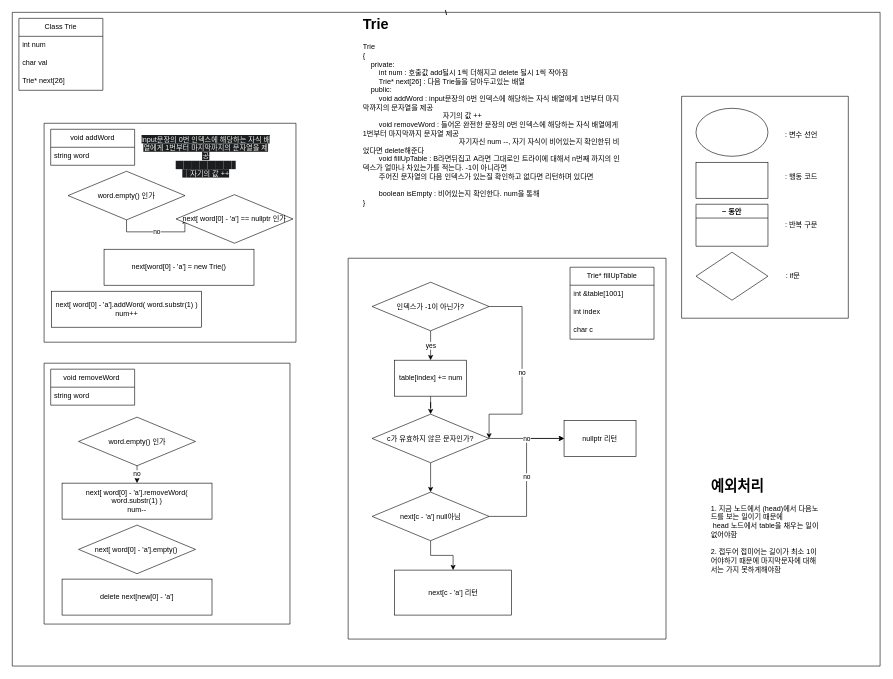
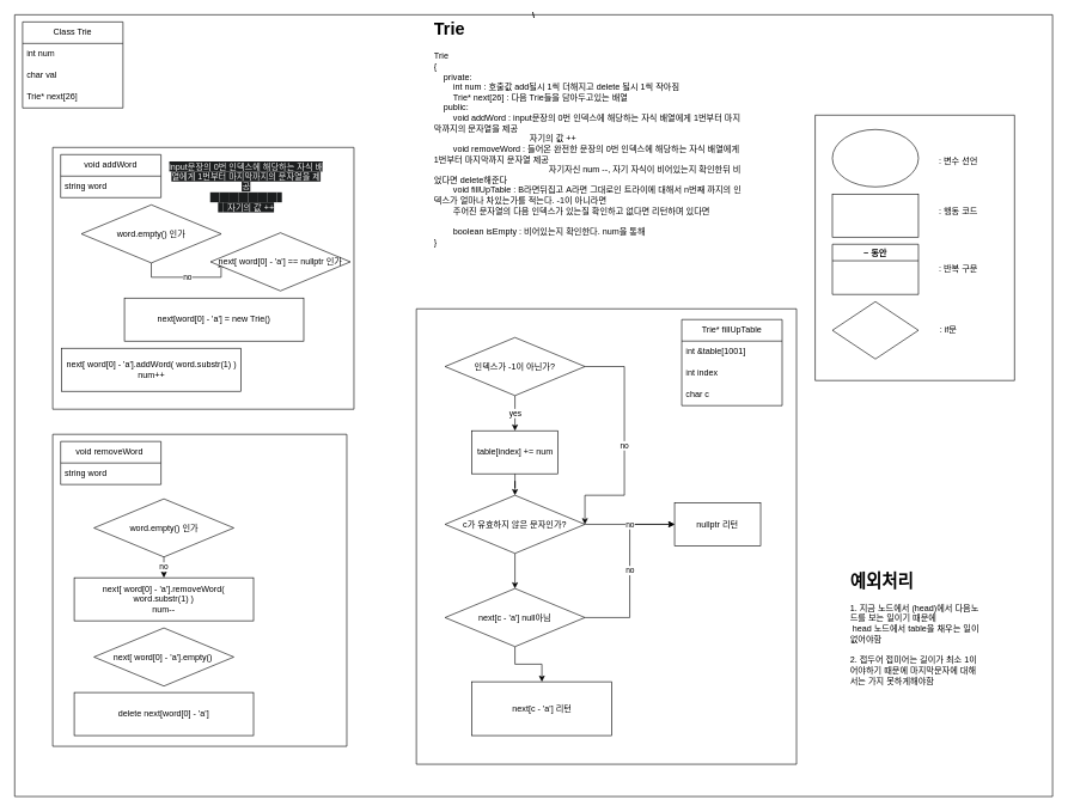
  <mxCell id="0" />
  <mxCell id="1" parent="0" />
  <mxCell id="2" value="\" style="swimlane;startSize=0;" parent="1" vertex="1"><mxGeometry x="20" y="20" width="1447" height="1090" as="geometry" /></mxCell>
  <mxCell id="3" value="Class Trie" style="swimlane;fontStyle=0;childLayout=stackLayout;horizontal=1;startSize=30;horizontalStack=0;resizeParent=1;resizeParentMax=0;resizeLast=0;collapsible=1;marginBottom=0;whiteSpace=wrap;html=1;" parent="2" vertex="1"><mxGeometry x="11" y="10" width="140" height="120" as="geometry" /></mxCell>
  <mxCell id="4" value="int num" style="text;strokeColor=none;fillColor=none;align=left;verticalAlign=middle;spacingLeft=4;spacingRight=4;overflow=hidden;points=[[0,0.5],[1,0.5]];portConstraint=eastwest;rotatable=0;whiteSpace=wrap;html=1;" parent="3" vertex="1"><mxGeometry y="30" width="140" height="30" as="geometry" /></mxCell>
  <mxCell id="5" value="char val" style="text;strokeColor=none;fillColor=none;align=left;verticalAlign=middle;spacingLeft=4;spacingRight=4;overflow=hidden;points=[[0,0.5],[1,0.5]];portConstraint=eastwest;rotatable=0;whiteSpace=wrap;html=1;" parent="3" vertex="1"><mxGeometry y="60" width="140" height="30" as="geometry" /></mxCell>
  <mxCell id="6" value="Trie* next[26]" style="text;strokeColor=none;fillColor=none;align=left;verticalAlign=middle;spacingLeft=4;spacingRight=4;overflow=hidden;points=[[0,0.5],[1,0.5]];portConstraint=eastwest;rotatable=0;whiteSpace=wrap;html=1;" parent="3" vertex="1"><mxGeometry y="90" width="140" height="30" as="geometry" /></mxCell>
  <mxCell id="7" value="" style="swimlane;startSize=0;" parent="2" vertex="1"><mxGeometry x="53" y="185" width="420" height="365" as="geometry" /></mxCell>
  <mxCell id="8" value="void addWord" style="swimlane;fontStyle=0;childLayout=stackLayout;horizontal=1;startSize=30;horizontalStack=0;resizeParent=1;resizeParentMax=0;resizeLast=0;collapsible=1;marginBottom=0;whiteSpace=wrap;html=1;" parent="7" vertex="1"><mxGeometry x="11" y="10" width="140" height="60" as="geometry" /></mxCell>
  <mxCell id="9" value="string word" style="text;strokeColor=none;fillColor=none;align=left;verticalAlign=middle;spacingLeft=4;spacingRight=4;overflow=hidden;points=[[0,0.5],[1,0.5]];portConstraint=eastwest;rotatable=0;whiteSpace=wrap;html=1;" parent="8" vertex="1"><mxGeometry y="30" width="140" height="30" as="geometry" /></mxCell>
  <mxCell id="10" value="next[ word[0] - 'a'].addWord( word.substr(1) )&lt;br&gt;num++" style="rounded=0;whiteSpace=wrap;html=1;" parent="7" vertex="1"><mxGeometry x="12.5" y="280" width="250" height="60" as="geometry" /></mxCell>
  <mxCell id="11" value="no" style="edgeStyle=orthogonalEdgeStyle;rounded=0;orthogonalLoop=1;jettySize=auto;html=1;entryX=0.076;entryY=0.491;entryDx=0;entryDy=0;entryPerimeter=0;" parent="7" source="12" target="15" edge="1"><mxGeometry relative="1" as="geometry" /></mxCell>
  <mxCell id="12" value="word.empty() 인가" style="rhombus;whiteSpace=wrap;html=1;" parent="7" vertex="1"><mxGeometry x="40" y="80" width="195" height="81" as="geometry" /></mxCell>
  <mxCell id="13" value="&lt;br&gt;&lt;span style=&quot;color: rgb(240, 240, 240); font-family: Helvetica; font-size: 12px; font-style: normal; font-variant-ligatures: normal; font-variant-caps: normal; font-weight: 400; letter-spacing: normal; orphans: 2; text-align: center; text-indent: 0px; text-transform: none; widows: 2; word-spacing: 0px; -webkit-text-stroke-width: 0px; background-color: rgb(27, 29, 30); text-decoration-thickness: initial; text-decoration-style: initial; text-decoration-color: initial; float: none; display: inline !important;&quot;&gt;input문장의 0번 인덱스에 해당하는 자식 배열에게 1번부터 마지막까지의 문자열을 제공&lt;/span&gt;&lt;br style=&quot;border-color: rgb(0, 0, 0); color: rgb(240, 240, 240); font-family: Helvetica; font-size: 12px; font-style: normal; font-variant-ligatures: normal; font-variant-caps: normal; font-weight: 400; letter-spacing: normal; orphans: 2; text-indent: 0px; text-transform: none; widows: 2; word-spacing: 0px; -webkit-text-stroke-width: 0px; background-color: rgb(27, 29, 30); text-decoration-thickness: initial; text-decoration-style: initial; text-decoration-color: initial; text-align: left;&quot;&gt;&lt;span style=&quot;border-color: rgb(0, 0, 0); color: rgb(240, 240, 240); font-family: Helvetica; font-size: 12px; font-style: normal; font-variant-ligatures: normal; font-variant-caps: normal; font-weight: 400; letter-spacing: normal; orphans: 2; text-indent: 0px; text-transform: none; widows: 2; word-spacing: 0px; -webkit-text-stroke-width: 0px; background-color: rgb(27, 29, 30); text-decoration-thickness: initial; text-decoration-style: initial; text-decoration-color: initial; text-align: left;&quot;&gt;&amp;nbsp;&amp;nbsp;&amp;nbsp;&amp;nbsp;&lt;/span&gt;&lt;span style=&quot;border-color: rgb(0, 0, 0); color: rgb(240, 240, 240); font-family: Helvetica; font-size: 12px; font-style: normal; font-variant-ligatures: normal; font-variant-caps: normal; font-weight: 400; letter-spacing: normal; orphans: 2; text-indent: 0px; text-transform: none; widows: 2; word-spacing: 0px; -webkit-text-stroke-width: 0px; background-color: rgb(27, 29, 30); text-decoration-thickness: initial; text-decoration-style: initial; text-decoration-color: initial; text-align: left;&quot;&gt;&amp;nbsp;&amp;nbsp;&amp;nbsp;&amp;nbsp;&lt;/span&gt;&lt;span style=&quot;border-color: rgb(0, 0, 0); color: rgb(240, 240, 240); font-family: Helvetica; font-size: 12px; font-style: normal; font-variant-ligatures: normal; font-variant-caps: normal; font-weight: 400; letter-spacing: normal; orphans: 2; text-indent: 0px; text-transform: none; widows: 2; word-spacing: 0px; -webkit-text-stroke-width: 0px; background-color: rgb(27, 29, 30); text-decoration-thickness: initial; text-decoration-style: initial; text-decoration-color: initial; text-align: left;&quot;&gt;&amp;nbsp;&amp;nbsp;&amp;nbsp;&amp;nbsp;&lt;/span&gt;&lt;span style=&quot;border-color: rgb(0, 0, 0); color: rgb(240, 240, 240); font-family: Helvetica; font-size: 12px; font-style: normal; font-variant-ligatures: normal; font-variant-caps: normal; font-weight: 400; letter-spacing: normal; orphans: 2; text-indent: 0px; text-transform: none; widows: 2; word-spacing: 0px; -webkit-text-stroke-width: 0px; background-color: rgb(27, 29, 30); text-decoration-thickness: initial; text-decoration-style: initial; text-decoration-color: initial; text-align: left;&quot;&gt;&amp;nbsp;&amp;nbsp;&amp;nbsp;&amp;nbsp;&lt;/span&gt;&lt;span style=&quot;border-color: rgb(0, 0, 0); color: rgb(240, 240, 240); font-family: Helvetica; font-size: 12px; font-style: normal; font-variant-ligatures: normal; font-variant-caps: normal; font-weight: 400; letter-spacing: normal; orphans: 2; text-indent: 0px; text-transform: none; widows: 2; word-spacing: 0px; -webkit-text-stroke-width: 0px; background-color: rgb(27, 29, 30); text-decoration-thickness: initial; text-decoration-style: initial; text-decoration-color: initial; text-align: left;&quot;&gt;&amp;nbsp;&amp;nbsp;&amp;nbsp;&amp;nbsp;&lt;/span&gt;&lt;span style=&quot;border-color: rgb(0, 0, 0); color: rgb(240, 240, 240); font-family: Helvetica; font-size: 12px; font-style: normal; font-variant-ligatures: normal; font-variant-caps: normal; font-weight: 400; letter-spacing: normal; orphans: 2; text-indent: 0px; text-transform: none; widows: 2; word-spacing: 0px; -webkit-text-stroke-width: 0px; background-color: rgb(27, 29, 30); text-decoration-thickness: initial; text-decoration-style: initial; text-decoration-color: initial; text-align: left;&quot;&gt;&amp;nbsp;&amp;nbsp;&amp;nbsp;&amp;nbsp;&lt;/span&gt;&lt;span style=&quot;border-color: rgb(0, 0, 0); color: rgb(240, 240, 240); font-family: Helvetica; font-size: 12px; font-style: normal; font-variant-ligatures: normal; font-variant-caps: normal; font-weight: 400; letter-spacing: normal; orphans: 2; text-indent: 0px; text-transform: none; widows: 2; word-spacing: 0px; -webkit-text-stroke-width: 0px; background-color: rgb(27, 29, 30); text-decoration-thickness: initial; text-decoration-style: initial; text-decoration-color: initial; text-align: left;&quot;&gt;&amp;nbsp;&amp;nbsp;&amp;nbsp;&amp;nbsp;&lt;/span&gt;&lt;span style=&quot;border-color: rgb(0, 0, 0); color: rgb(240, 240, 240); font-family: Helvetica; font-size: 12px; font-style: normal; font-variant-ligatures: normal; font-variant-caps: normal; font-weight: 400; letter-spacing: normal; orphans: 2; text-indent: 0px; text-transform: none; widows: 2; word-spacing: 0px; -webkit-text-stroke-width: 0px; background-color: rgb(27, 29, 30); text-decoration-thickness: initial; text-decoration-style: initial; text-decoration-color: initial; text-align: left;&quot;&gt;&amp;nbsp;&amp;nbsp;&lt;br&gt;&amp;nbsp;&amp;nbsp;&lt;/span&gt;&lt;span style=&quot;border-color: rgb(0, 0, 0); color: rgb(240, 240, 240); font-family: Helvetica; font-size: 12px; font-style: normal; font-variant-ligatures: normal; font-variant-caps: normal; font-weight: 400; letter-spacing: normal; orphans: 2; text-indent: 0px; text-transform: none; widows: 2; word-spacing: 0px; -webkit-text-stroke-width: 0px; background-color: rgb(27, 29, 30); text-decoration-thickness: initial; text-decoration-style: initial; text-decoration-color: initial; text-align: left;&quot;&gt;&amp;nbsp;&amp;nbsp;&lt;/span&gt;&lt;span style=&quot;border-color: rgb(0, 0, 0); color: rgb(240, 240, 240); font-family: Helvetica; font-size: 12px; font-style: normal; font-variant-ligatures: normal; font-variant-caps: normal; font-weight: 400; letter-spacing: normal; orphans: 2; text-indent: 0px; text-transform: none; widows: 2; word-spacing: 0px; -webkit-text-stroke-width: 0px; background-color: rgb(27, 29, 30); text-decoration-thickness: initial; text-decoration-style: initial; text-decoration-color: initial; text-align: left;&quot;&gt;자기의 값 ++&lt;/span&gt;&lt;div&gt;&lt;br/&gt;&lt;/div&gt;" style="text;html=1;align=center;verticalAlign=middle;whiteSpace=wrap;rounded=0;" parent="7" vertex="1"><mxGeometry x="160" y="40" width="220" height="30" as="geometry" /></mxCell>
  <mxCell id="14" value="next[word[0] - 'a'] = new Trie()" style="rounded=0;whiteSpace=wrap;html=1;" parent="7" vertex="1"><mxGeometry x="100" y="210" width="250" height="60" as="geometry" /></mxCell>
  <mxCell id="15" value="next[ word[0] - 'a'] == nullptr 인가" style="rhombus;whiteSpace=wrap;html=1;" parent="7" vertex="1"><mxGeometry x="220" y="119" width="195" height="81" as="geometry" /></mxCell>
  <mxCell id="16" value="" style="swimlane;startSize=0;" parent="2" vertex="1"><mxGeometry x="53" y="585" width="410" height="435" as="geometry" /></mxCell>
  <mxCell id="17" value="void&amp;nbsp;removeWord&amp;nbsp;" style="swimlane;fontStyle=0;childLayout=stackLayout;horizontal=1;startSize=30;horizontalStack=0;resizeParent=1;resizeParentMax=0;resizeLast=0;collapsible=1;marginBottom=0;whiteSpace=wrap;html=1;" parent="16" vertex="1"><mxGeometry x="11" y="10" width="140" height="60" as="geometry" /></mxCell>
  <mxCell id="18" value="string word" style="text;strokeColor=none;fillColor=none;align=left;verticalAlign=middle;spacingLeft=4;spacingRight=4;overflow=hidden;points=[[0,0.5],[1,0.5]];portConstraint=eastwest;rotatable=0;whiteSpace=wrap;html=1;" parent="17" vertex="1"><mxGeometry y="30" width="140" height="30" as="geometry" /></mxCell>
  <mxCell id="19" value="word.empty() 인가" style="rhombus;whiteSpace=wrap;html=1;" parent="16" vertex="1"><mxGeometry x="57.5" y="90" width="195" height="81" as="geometry" /></mxCell>
  <mxCell id="20" value="next[ word[0] - 'a'].removeWord( word.substr(1) )&lt;br&gt;num--" style="rounded=0;whiteSpace=wrap;html=1;" parent="16" vertex="1"><mxGeometry x="30" y="200" width="250" height="60" as="geometry" /></mxCell>
  <mxCell id="21" value="no" style="edgeStyle=orthogonalEdgeStyle;rounded=0;orthogonalLoop=1;jettySize=auto;html=1;exitX=0.5;exitY=1;exitDx=0;exitDy=0;" parent="16" source="19" target="20" edge="1"><mxGeometry relative="1" as="geometry"><mxPoint x="190" y="10" as="sourcePoint" /><mxPoint x="190" y="59" as="targetPoint" /></mxGeometry></mxCell>
  <mxCell id="22" value="next[ word[0] - 'a'].empty()&amp;nbsp;" style="rhombus;whiteSpace=wrap;html=1;" parent="16" vertex="1"><mxGeometry x="57.5" y="270" width="195" height="81" as="geometry" /></mxCell>
- <mxCell id="23" value="delete next[new[0] - 'a']" style="rounded=0;whiteSpace=wrap;html=1;" parent="16" vertex="1"><mxGeometry x="30" y="360" width="250" height="60" as="geometry" /></mxCell>
+ <mxCell id="23" value="delete next[word[0] - 'a']" style="rounded=0;whiteSpace=wrap;html=1;" parent="16" vertex="1"><mxGeometry x="30" y="360" width="250" height="60" as="geometry" /></mxCell>
  <mxCell id="24" value="" style="swimlane;startSize=0;" parent="2" vertex="1"><mxGeometry x="560" y="410" width="530" height="635" as="geometry" /></mxCell>
  <mxCell id="25" value="Trie* fillUpTable" style="swimlane;fontStyle=0;childLayout=stackLayout;horizontal=1;startSize=30;horizontalStack=0;resizeParent=1;resizeParentMax=0;resizeLast=0;collapsible=1;marginBottom=0;whiteSpace=wrap;html=1;" parent="24" vertex="1"><mxGeometry x="370" y="15" width="140" height="120" as="geometry" /></mxCell>
  <mxCell id="26" value="int &amp;amp;table[1001]" style="text;strokeColor=none;fillColor=none;align=left;verticalAlign=middle;spacingLeft=4;spacingRight=4;overflow=hidden;points=[[0,0.5],[1,0.5]];portConstraint=eastwest;rotatable=0;whiteSpace=wrap;html=1;" parent="25" vertex="1"><mxGeometry y="30" width="140" height="30" as="geometry" /></mxCell>
  <mxCell id="27" value="int index" style="text;strokeColor=none;fillColor=none;align=left;verticalAlign=middle;spacingLeft=4;spacingRight=4;overflow=hidden;points=[[0,0.5],[1,0.5]];portConstraint=eastwest;rotatable=0;whiteSpace=wrap;html=1;" parent="25" vertex="1"><mxGeometry y="60" width="140" height="30" as="geometry" /></mxCell>
  <mxCell id="28" value="char c" style="text;strokeColor=none;fillColor=none;align=left;verticalAlign=middle;spacingLeft=4;spacingRight=4;overflow=hidden;points=[[0,0.5],[1,0.5]];portConstraint=eastwest;rotatable=0;whiteSpace=wrap;html=1;" parent="25" vertex="1"><mxGeometry y="90" width="140" height="30" as="geometry" /></mxCell>
  <mxCell id="29" value="no" style="edgeStyle=orthogonalEdgeStyle;rounded=0;orthogonalLoop=1;jettySize=auto;html=1;entryX=1;entryY=0.5;entryDx=0;entryDy=0;" parent="24" source="31" target="39" edge="1"><mxGeometry relative="1" as="geometry"><mxPoint x="263" y="180.519" as="targetPoint" /><Array as="points"><mxPoint x="290" y="81" /><mxPoint x="290" y="260" /><mxPoint x="235" y="260" /></Array></mxGeometry></mxCell>
  <mxCell id="30" value="yes" style="edgeStyle=orthogonalEdgeStyle;rounded=0;orthogonalLoop=1;jettySize=auto;html=1;entryX=0.5;entryY=0;entryDx=0;entryDy=0;" parent="24" source="31" target="41" edge="1"><mxGeometry relative="1" as="geometry" /></mxCell>
  <mxCell id="31" value="인덱스가 -1이 아닌가?" style="rhombus;whiteSpace=wrap;html=1;" parent="24" vertex="1"><mxGeometry x="40" y="40" width="195" height="81" as="geometry" /></mxCell>
  <mxCell id="32" value="no" style="edgeStyle=orthogonalEdgeStyle;rounded=0;orthogonalLoop=1;jettySize=auto;html=1;entryX=0;entryY=0.5;entryDx=0;entryDy=0;" parent="24" source="34" target="35" edge="1"><mxGeometry relative="1" as="geometry" /></mxCell>
  <mxCell id="33" value="" style="edgeStyle=orthogonalEdgeStyle;rounded=0;orthogonalLoop=1;jettySize=auto;html=1;" parent="24" source="34" target="36" edge="1"><mxGeometry relative="1" as="geometry" /></mxCell>
  <mxCell id="34" value="next[c - 'a'] null아님" style="rhombus;whiteSpace=wrap;html=1;" parent="24" vertex="1"><mxGeometry x="40" y="390" width="195" height="81" as="geometry" /></mxCell>
  <mxCell id="35" value="nullptr 리턴" style="rounded=0;whiteSpace=wrap;html=1;" parent="24" vertex="1"><mxGeometry x="360" y="270.5" width="120" height="60" as="geometry" /></mxCell>
  <mxCell id="36" value="next[c - 'a'] 리턴" style="rounded=0;whiteSpace=wrap;html=1;" parent="24" vertex="1"><mxGeometry x="77.5" y="520" width="195" height="75" as="geometry" /></mxCell>
  <mxCell id="37" value="no" style="edgeStyle=orthogonalEdgeStyle;rounded=0;orthogonalLoop=1;jettySize=auto;html=1;" parent="24" source="39" target="35" edge="1"><mxGeometry relative="1" as="geometry" /></mxCell>
  <mxCell id="38" value="" style="edgeStyle=orthogonalEdgeStyle;rounded=0;orthogonalLoop=1;jettySize=auto;html=1;" parent="24" source="39" target="34" edge="1"><mxGeometry relative="1" as="geometry" /></mxCell>
  <mxCell id="39" value="c가 유효하지 않은 문자인가?" style="rhombus;whiteSpace=wrap;html=1;" parent="24" vertex="1"><mxGeometry x="40" y="260" width="195" height="81" as="geometry" /></mxCell>
  <mxCell id="40" value="" style="edgeStyle=orthogonalEdgeStyle;rounded=0;orthogonalLoop=1;jettySize=auto;html=1;" parent="24" source="41" target="39" edge="1"><mxGeometry relative="1" as="geometry" /></mxCell>
  <mxCell id="41" value="table[index] += num" style="rounded=0;whiteSpace=wrap;html=1;" parent="24" vertex="1"><mxGeometry x="77.5" y="170" width="120" height="60" as="geometry" /></mxCell>
  <mxCell id="42" value="&lt;h1&gt;Trie&lt;/h1&gt;&lt;p&gt;Trie &lt;br&gt;{&lt;br&gt;&lt;span style=&quot;white-space: pre;&quot;&gt;&amp;nbsp;&amp;nbsp;&amp;nbsp;&amp;nbsp;&lt;/span&gt;private:&lt;br&gt;&lt;span style=&quot;white-space: pre;&quot;&gt;&amp;nbsp;&amp;nbsp;&amp;nbsp;&amp;nbsp;&lt;/span&gt;&lt;span style=&quot;white-space: pre;&quot;&gt;&amp;nbsp;&amp;nbsp;&amp;nbsp;&amp;nbsp;&lt;/span&gt;int num : 호출값 add될시 1씩 더해지고 delete 될시 1씩 작아짐 &lt;br&gt;&lt;span style=&quot;white-space: pre;&quot;&gt;&amp;nbsp;&amp;nbsp;&amp;nbsp;&amp;nbsp;&lt;/span&gt;&lt;span style=&quot;white-space: pre;&quot;&gt;&amp;nbsp;&amp;nbsp;&amp;nbsp;&amp;nbsp;&lt;/span&gt;Trie* next[26] : 다음 Trie들을 담아두고있는 배열&lt;br&gt;&lt;span style=&quot;white-space: pre;&quot;&gt;&amp;nbsp;&amp;nbsp;&amp;nbsp;&amp;nbsp;&lt;/span&gt;public:&lt;br&gt;&lt;span style=&quot;white-space: pre;&quot;&gt;&amp;nbsp;&amp;nbsp;&amp;nbsp;&amp;nbsp;&lt;/span&gt;&lt;span style=&quot;white-space: pre;&quot;&gt;&amp;nbsp;&amp;nbsp;&amp;nbsp;&amp;nbsp;&lt;/span&gt;void addWord : input문장의 0번 인덱스에 해당하는 자식 배열에게 1번부터 마지막까지의 문자열을 제공&lt;br&gt;&lt;span style=&quot;white-space: pre;&quot;&gt;&amp;nbsp;&amp;nbsp;&amp;nbsp;&amp;nbsp;&lt;/span&gt;&lt;span style=&quot;white-space: pre;&quot;&gt;&amp;nbsp;&amp;nbsp;&amp;nbsp;&amp;nbsp;&lt;/span&gt;&lt;span style=&quot;white-space: pre;&quot;&gt;&amp;nbsp;&amp;nbsp;&amp;nbsp;&amp;nbsp;&lt;/span&gt;&lt;span style=&quot;white-space: pre;&quot;&gt;&amp;nbsp;&amp;nbsp;&amp;nbsp;&amp;nbsp;&lt;/span&gt;&lt;span style=&quot;white-space: pre;&quot;&gt;&amp;nbsp;&amp;nbsp;&amp;nbsp;&amp;nbsp;&lt;/span&gt;&lt;span style=&quot;white-space: pre;&quot;&gt;&amp;nbsp;&amp;nbsp;&amp;nbsp;&amp;nbsp;&lt;/span&gt;&lt;span style=&quot;white-space: pre;&quot;&gt;&amp;nbsp;&amp;nbsp;&amp;nbsp;&amp;nbsp;&lt;/span&gt;&lt;span style=&quot;white-space: pre;&quot;&gt;&amp;nbsp;&amp;nbsp;&amp;nbsp;&amp;nbsp;&lt;/span&gt;&lt;span style=&quot;white-space: pre;&quot;&gt;&amp;nbsp;&amp;nbsp;&amp;nbsp;&amp;nbsp;&lt;/span&gt;&lt;span style=&quot;white-space: pre;&quot;&gt;&amp;nbsp;&amp;nbsp;&amp;nbsp;&amp;nbsp;&lt;/span&gt;자기의 값 ++  &lt;br&gt;&lt;span style=&quot;white-space: pre;&quot;&gt;&amp;nbsp;&amp;nbsp;&amp;nbsp;&amp;nbsp;&lt;/span&gt;&lt;span style=&quot;white-space: pre;&quot;&gt;&amp;nbsp;&amp;nbsp;&amp;nbsp;&amp;nbsp;&lt;/span&gt;void removeWord : 들어온 완전한 문장의 0번 인덱스에 해당하는 자식 배열에게 1번부터 마지막까지 문자열 제공&lt;br&gt;&lt;span style=&quot;white-space: pre;&quot;&gt;&amp;nbsp;&amp;nbsp;&amp;nbsp;&amp;nbsp;&lt;/span&gt;&lt;span style=&quot;white-space: pre;&quot;&gt;&amp;nbsp;&amp;nbsp;&amp;nbsp;&amp;nbsp;&lt;/span&gt;&lt;span style=&quot;white-space: pre;&quot;&gt;&amp;nbsp;&amp;nbsp;&amp;nbsp;&amp;nbsp;&lt;/span&gt;&lt;span style=&quot;white-space: pre;&quot;&gt;&amp;nbsp;&amp;nbsp;&amp;nbsp;&amp;nbsp;&lt;/span&gt;&lt;span style=&quot;white-space: pre;&quot;&gt;&amp;nbsp;&amp;nbsp;&amp;nbsp;&amp;nbsp;&lt;/span&gt;&lt;span style=&quot;white-space: pre;&quot;&gt;&amp;nbsp;&amp;nbsp;&amp;nbsp;&amp;nbsp;&lt;/span&gt;&lt;span style=&quot;white-space: pre;&quot;&gt;&amp;nbsp;&amp;nbsp;&amp;nbsp;&amp;nbsp;&lt;/span&gt;&lt;span style=&quot;white-space: pre;&quot;&gt;&amp;nbsp;&amp;nbsp;&amp;nbsp;&amp;nbsp;&lt;/span&gt;&lt;span style=&quot;white-space: pre;&quot;&gt;&amp;nbsp;&amp;nbsp;&amp;nbsp;&amp;nbsp;&lt;/span&gt;&lt;span style=&quot;white-space: pre;&quot;&gt;&amp;nbsp;&amp;nbsp;&amp;nbsp;&amp;nbsp;&lt;/span&gt;&lt;span style=&quot;white-space: pre;&quot;&gt;&amp;nbsp;&amp;nbsp;&amp;nbsp;&amp;nbsp;&lt;/span&gt;&lt;span style=&quot;white-space: pre;&quot;&gt;&amp;nbsp;&amp;nbsp;&amp;nbsp;&amp;nbsp;&lt;/span&gt;자기자신 num --, 자기 자식이 비어있는지 확인한뒤 비었다면 delete해준다&lt;br&gt;&lt;span style=&quot;white-space: pre;&quot;&gt;&amp;nbsp;&amp;nbsp;&amp;nbsp;&amp;nbsp;&lt;/span&gt;&lt;span style=&quot;white-space: pre;&quot;&gt;&amp;nbsp;&amp;nbsp;&amp;nbsp;&amp;nbsp;&lt;/span&gt;void fillUpTable : B라면뒤집고 A라면 그대로인 트라이에 대해서 n번째 까지의 인덱스가 얼마나 차있는가를 적는다. -1이 아니라면&lt;br&gt;&lt;span style=&quot;white-space: pre;&quot;&gt;&amp;nbsp;&amp;nbsp;&amp;nbsp;&amp;nbsp;&lt;/span&gt;&lt;span style=&quot;white-space: pre;&quot;&gt;&amp;nbsp;&amp;nbsp;&amp;nbsp;&amp;nbsp;&lt;/span&gt;주어진 문자열의 다음 인덱스가 있는질 확인하고 없다면 리턴하며 있다면&lt;br&gt;&lt;span style=&quot;white-space: pre;&quot;&gt;&amp;nbsp;&amp;nbsp;&amp;nbsp;&amp;nbsp;&lt;/span&gt;&lt;span style=&quot;white-space: pre;&quot;&gt;&amp;nbsp;&amp;nbsp;&amp;nbsp;&amp;nbsp;&lt;/span&gt;&lt;span style=&quot;white-space: pre;&quot;&gt;&amp;nbsp;&amp;nbsp;&amp;nbsp;&amp;nbsp;&lt;/span&gt;&lt;br&gt;&lt;span style=&quot;white-space: pre;&quot;&gt;&amp;nbsp;&amp;nbsp;&amp;nbsp;&amp;nbsp;&lt;/span&gt;&lt;span style=&quot;white-space: pre;&quot;&gt;&amp;nbsp;&amp;nbsp;&amp;nbsp;&amp;nbsp;&lt;/span&gt;boolean isEmpty : 비어있는지 확인한다. num을 통해&lt;br&gt;}&amp;nbsp;&lt;br&gt;&lt;br&gt;&lt;/p&gt;" style="text;html=1;spacing=5;spacingTop=-20;whiteSpace=wrap;overflow=hidden;rounded=0;" parent="2" vertex="1"><mxGeometry x="580" width="437" height="390" as="geometry" /></mxCell>
  <mxCell id="43" value="" style="swimlane;startSize=0;" parent="2" vertex="1"><mxGeometry x="1116" y="140" width="278" height="370" as="geometry" /></mxCell>
  <mxCell id="44" value="" style="ellipse;whiteSpace=wrap;html=1;" parent="43" vertex="1"><mxGeometry x="24" y="20" width="120" height="80" as="geometry" /></mxCell>
  <mxCell id="45" value=": 변수 선언" style="text;html=1;align=center;verticalAlign=middle;whiteSpace=wrap;rounded=0;" parent="43" vertex="1"><mxGeometry x="170" y="50" width="60" height="30" as="geometry" /></mxCell>
  <mxCell id="46" value="" style="rounded=0;whiteSpace=wrap;html=1;" parent="43" vertex="1"><mxGeometry x="24" y="110" width="120" height="60" as="geometry" /></mxCell>
  <mxCell id="47" value=": 행동 코드" style="text;html=1;align=center;verticalAlign=middle;whiteSpace=wrap;rounded=0;" parent="43" vertex="1"><mxGeometry x="170" y="120" width="60" height="30" as="geometry" /></mxCell>
  <mxCell id="48" value="~ 동안" style="swimlane;whiteSpace=wrap;html=1;" parent="43" vertex="1"><mxGeometry x="24" y="180" width="120" height="70" as="geometry" /></mxCell>
  <mxCell id="49" value=": 반복 구문" style="text;html=1;align=center;verticalAlign=middle;whiteSpace=wrap;rounded=0;" parent="43" vertex="1"><mxGeometry x="170" y="200" width="60" height="30" as="geometry" /></mxCell>
  <mxCell id="50" value="" style="rhombus;whiteSpace=wrap;html=1;" parent="43" vertex="1"><mxGeometry x="24" y="260" width="120" height="80" as="geometry" /></mxCell>
  <mxCell id="51" value=": if문" style="text;html=1;align=center;verticalAlign=middle;whiteSpace=wrap;rounded=0;" parent="43" vertex="1"><mxGeometry x="156" y="285" width="60" height="30" as="geometry" /></mxCell>
  <mxCell id="52" value="&lt;h1&gt;예외처리&lt;/h1&gt;&lt;p&gt;1. 지금 노드에서 (head)에서 다음노드를 보는 일이기 때문에&lt;br&gt;&amp;nbsp;head 노드에서 table을 채우는 일이 없어야함&lt;br&gt;&lt;br&gt;2. 접두어 접미어는 길이가 최소 1이어야하기 때문에 마지막문자에 대해서는 가지 못하게해야함&lt;br&gt;&lt;br&gt;&lt;/p&gt;" style="text;html=1;spacing=5;spacingTop=-20;whiteSpace=wrap;overflow=hidden;rounded=0;" parent="2" vertex="1"><mxGeometry x="1160" y="770" width="190" height="180" as="geometry" /></mxCell>
